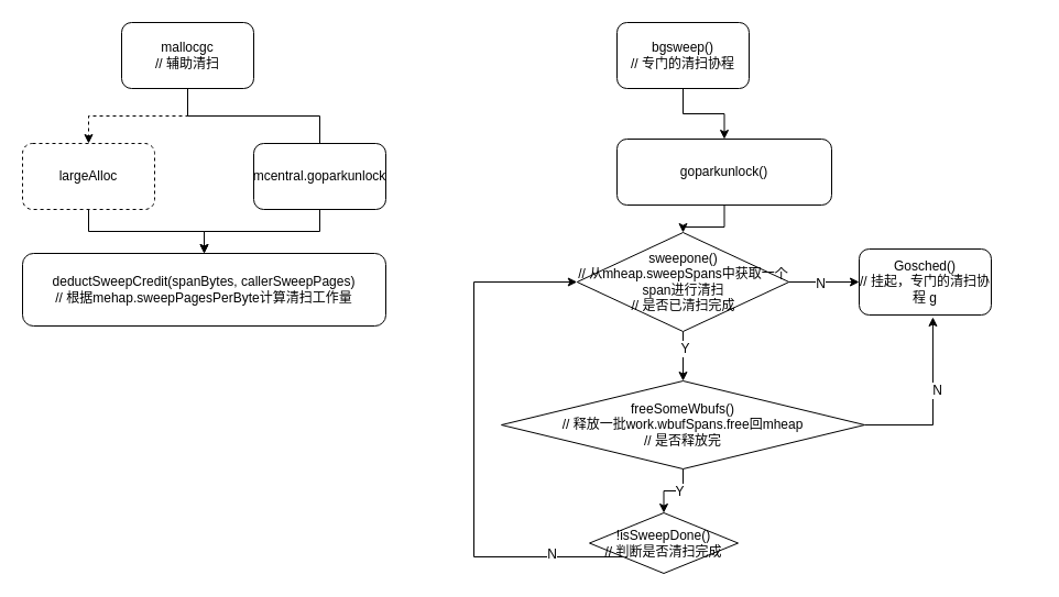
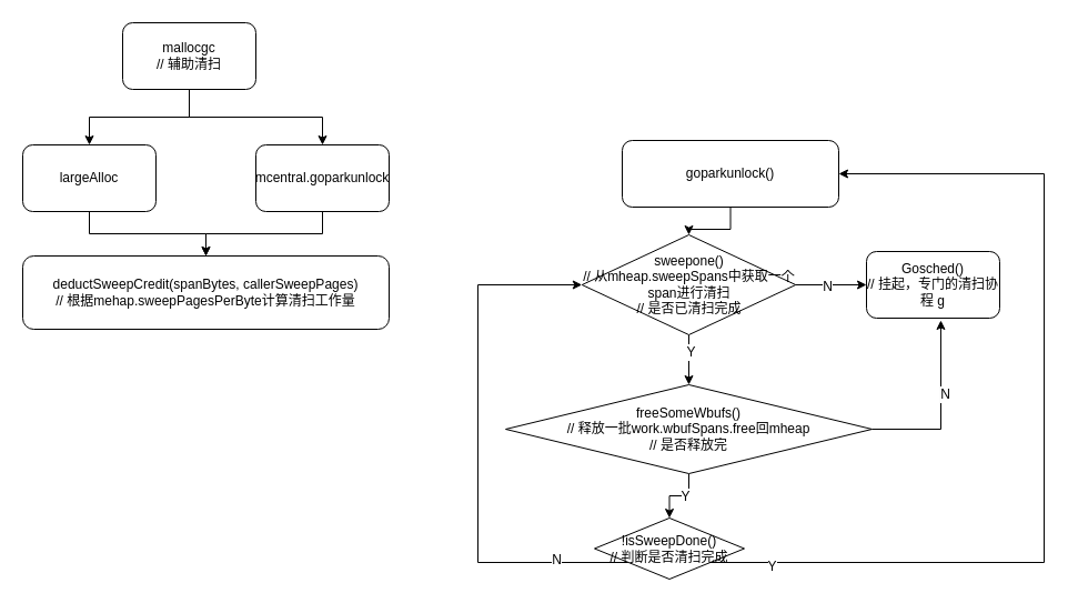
  <mxCell id="0" />
  <mxCell id="1" parent="0" />
- <mxCell id="2" style="edgeStyle=orthogonalEdgeStyle;rounded=0;orthogonalLoop=1;jettySize=auto;html=1;entryX=0.5;entryY=0;entryDx=0;entryDy=0;" parent="1" source="3" target="7" edge="1"><mxGeometry relative="1" as="geometry" /></mxCell>
- <mxCell id="3" value="bgsweep()&lt;br&gt;// 专门的清扫协程" style="rounded=1;whiteSpace=wrap;html=1;" parent="1" vertex="1"><mxGeometry x="560" y="20" width="120" height="60" as="geometry" /></mxCell>
  <mxCell id="4" style="edgeStyle=orthogonalEdgeStyle;rounded=0;orthogonalLoop=1;jettySize=auto;html=1;exitX=0.5;exitY=1;exitDx=0;exitDy=0;entryX=0.5;entryY=0;entryDx=0;entryDy=0;" parent="1" source="10" target="16" edge="1"><mxGeometry relative="1" as="geometry"><mxPoint x="620" y="286" as="sourcePoint" /><mxPoint x="620" y="396" as="targetPoint" /></mxGeometry></mxCell>
  <mxCell id="5" value="Y" style="text;html=1;align=center;verticalAlign=middle;resizable=0;points=[];;labelBackgroundColor=#ffffff;" parent="4" vertex="1" connectable="0"><mxGeometry x="-0.34" y="1" relative="1" as="geometry"><mxPoint as="offset" /></mxGeometry></mxCell>
  <mxCell id="6" style="edgeStyle=orthogonalEdgeStyle;rounded=0;orthogonalLoop=1;jettySize=auto;html=1;entryX=0.5;entryY=0;entryDx=0;entryDy=0;" parent="1" source="7" target="10" edge="1"><mxGeometry relative="1" as="geometry"><mxPoint x="620" y="226" as="targetPoint" /></mxGeometry></mxCell>
  <mxCell id="7" value="goparkunlock()" style="rounded=1;whiteSpace=wrap;html=1;" parent="1" vertex="1"><mxGeometry x="560" y="126" width="195" height="60" as="geometry" /></mxCell>
  <mxCell id="8" style="edgeStyle=orthogonalEdgeStyle;rounded=0;orthogonalLoop=1;jettySize=auto;html=1;" parent="1" source="10" target="11" edge="1"><mxGeometry relative="1" as="geometry" /></mxCell>
  <mxCell id="9" value="N" style="text;html=1;align=center;verticalAlign=middle;resizable=0;points=[];;labelBackgroundColor=#ffffff;" parent="8" vertex="1" connectable="0"><mxGeometry x="-0.12" y="-1" relative="1" as="geometry"><mxPoint as="offset" /></mxGeometry></mxCell>
  <mxCell id="10" value="&lt;span style=&quot;white-space: normal&quot;&gt;sweepone()&lt;br&gt;// 从mheap.sweepSpans中获取一个span进行清扫&lt;br&gt;// 是否已清扫完成&lt;br&gt;&lt;/span&gt;" style="rhombus;whiteSpace=wrap;html=1;" parent="1" vertex="1"><mxGeometry x="523.75" y="211" width="192.5" height="90" as="geometry" /></mxCell>
  <mxCell id="11" value="Gosched()&lt;br&gt;// 挂起，专门的清扫协程 g" style="rounded=1;whiteSpace=wrap;html=1;" parent="1" vertex="1"><mxGeometry x="780" y="226" width="120" height="60" as="geometry" /></mxCell>
  <mxCell id="12" style="edgeStyle=orthogonalEdgeStyle;rounded=0;orthogonalLoop=1;jettySize=auto;html=1;entryX=0.558;entryY=1.033;entryDx=0;entryDy=0;entryPerimeter=0;" parent="1" source="16" target="11" edge="1"><mxGeometry relative="1" as="geometry"><Array as="points"><mxPoint x="847" y="386" /></Array></mxGeometry></mxCell>
  <mxCell id="13" value="N" style="text;html=1;align=center;verticalAlign=middle;resizable=0;points=[];;labelBackgroundColor=#ffffff;" parent="12" vertex="1" connectable="0"><mxGeometry x="-0.225" y="32" relative="1" as="geometry"><mxPoint x="35" y="-32" as="offset" /></mxGeometry></mxCell>
  <mxCell id="14" style="edgeStyle=orthogonalEdgeStyle;rounded=0;orthogonalLoop=1;jettySize=auto;html=1;entryX=0.5;entryY=0;entryDx=0;entryDy=0;" parent="1" source="16" target="21" edge="1"><mxGeometry relative="1" as="geometry" /></mxCell>
  <mxCell id="15" value="Y" style="text;html=1;align=center;verticalAlign=middle;resizable=0;points=[];;labelBackgroundColor=#ffffff;" vertex="1" connectable="0" parent="14"><mxGeometry x="-0.15" relative="1" as="geometry"><mxPoint as="offset" /></mxGeometry></mxCell>
  <mxCell id="16" value="freeSomeWbufs()&lt;br&gt;&lt;span style=&quot;white-space: normal&quot;&gt;// 释放一批work.wbufSpans.free回mheap&lt;br&gt;// 是否释放完&lt;br&gt;&lt;/span&gt;" style="rhombus;whiteSpace=wrap;html=1;" parent="1" vertex="1"><mxGeometry x="455" y="346" width="330" height="80" as="geometry" /></mxCell>
  <mxCell id="17" style="edgeStyle=orthogonalEdgeStyle;rounded=0;orthogonalLoop=1;jettySize=auto;html=1;entryX=0;entryY=0.5;entryDx=0;entryDy=0;" parent="1" source="21" target="10" edge="1"><mxGeometry relative="1" as="geometry"><Array as="points"><mxPoint x="430" y="506" /><mxPoint x="430" y="256" /></Array></mxGeometry></mxCell>
  <mxCell id="18" value="N" style="text;html=1;align=center;verticalAlign=middle;resizable=0;points=[];;labelBackgroundColor=#ffffff;" parent="17" vertex="1" connectable="0"><mxGeometry x="-0.73" y="-3" relative="1" as="geometry"><mxPoint as="offset" /></mxGeometry></mxCell>
+ <mxCell id="19" style="edgeStyle=orthogonalEdgeStyle;rounded=0;orthogonalLoop=1;jettySize=auto;html=1;entryX=1;entryY=0.5;entryDx=0;entryDy=0;" parent="1" source="21" target="7" edge="1"><mxGeometry relative="1" as="geometry"><Array as="points"><mxPoint x="940" y="506" /><mxPoint x="940" y="156" /></Array></mxGeometry></mxCell>
+ <mxCell id="20" value="Y" style="text;html=1;align=center;verticalAlign=middle;resizable=0;points=[];;labelBackgroundColor=#ffffff;" parent="19" vertex="1" connectable="0"><mxGeometry x="-0.868" y="-3" relative="1" as="geometry"><mxPoint as="offset" /></mxGeometry></mxCell>
  <mxCell id="21" value="!isSweepDone()&lt;br&gt;// 判断是否清扫完成" style="rhombus;whiteSpace=wrap;html=1;" parent="1" vertex="1"><mxGeometry x="535" y="466" width="135" height="55" as="geometry" /></mxCell>
  <mxCell id="22" value="deductSweepCredit(spanBytes, callerSweepPages)&lt;br&gt;// 根据mehap.sweepPagesPerByte计算清扫工作量" style="rounded=1;whiteSpace=wrap;html=1;" parent="1" vertex="1"><mxGeometry x="20" y="230" width="330" height="66" as="geometry" /></mxCell>
  <mxCell id="23" style="edgeStyle=orthogonalEdgeStyle;rounded=0;orthogonalLoop=1;jettySize=auto;html=1;entryX=0.5;entryY=0;entryDx=0;entryDy=0;" parent="1" source="24" target="22" edge="1"><mxGeometry relative="1" as="geometry" /></mxCell>
- <mxCell id="24" value="largeAlloc" style="rounded=1;whiteSpace=wrap;html=1;dashed=1;" parent="1" vertex="1"><mxGeometry x="20" y="130" width="120" height="60" as="geometry" /></mxCell>
+ <mxCell id="24" value="largeAlloc" style="rounded=1;whiteSpace=wrap;html=1;" parent="1" vertex="1"><mxGeometry x="20" y="130" width="120" height="60" as="geometry" /></mxCell>
  <mxCell id="25" style="edgeStyle=orthogonalEdgeStyle;rounded=0;orthogonalLoop=1;jettySize=auto;html=1;entryX=0.5;entryY=0;entryDx=0;entryDy=0;" parent="1" source="26" target="22" edge="1"><mxGeometry relative="1" as="geometry" /></mxCell>
  <mxCell id="26" value="mcentral.goparkunlock" style="rounded=1;whiteSpace=wrap;html=1;" parent="1" vertex="1"><mxGeometry x="230" y="130" width="120" height="60" as="geometry" /></mxCell>
- <mxCell id="27" style="edgeStyle=orthogonalEdgeStyle;rounded=0;orthogonalLoop=1;jettySize=auto;html=1;entryX=0.5;entryY=0;entryDx=0;entryDy=0;dashed=1;" parent="1" source="29" target="24" edge="1"><mxGeometry relative="1" as="geometry" /></mxCell>
- <mxCell id="28" style="edgeStyle=orthogonalEdgeStyle;rounded=0;orthogonalLoop=1;jettySize=auto;html=1;endArrow=none;" parent="1" source="29" target="26" edge="1"><mxGeometry relative="1" as="geometry" /></mxCell>
+ <mxCell id="27" style="edgeStyle=orthogonalEdgeStyle;rounded=0;orthogonalLoop=1;jettySize=auto;html=1;entryX=0.5;entryY=0;entryDx=0;entryDy=0;" parent="1" source="29" target="24" edge="1"><mxGeometry relative="1" as="geometry" /></mxCell>
+ <mxCell id="28" style="edgeStyle=orthogonalEdgeStyle;rounded=0;orthogonalLoop=1;jettySize=auto;html=1;" parent="1" source="29" target="26" edge="1"><mxGeometry relative="1" as="geometry" /></mxCell>
  <mxCell id="29" value="mallocgc&lt;br&gt;// 辅助清扫" style="rounded=1;whiteSpace=wrap;html=1;" parent="1" vertex="1"><mxGeometry x="110" y="20" width="120" height="60" as="geometry" /></mxCell>
